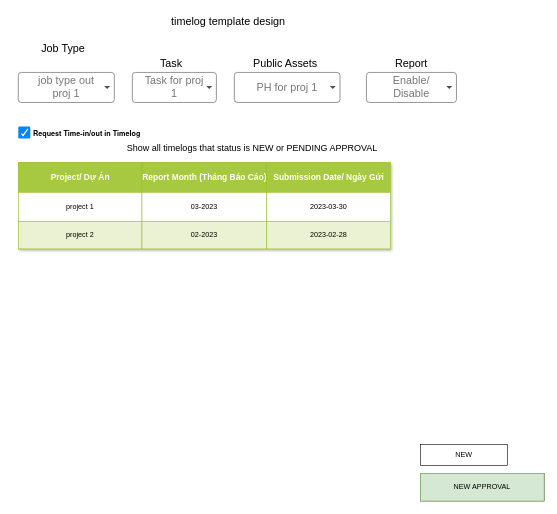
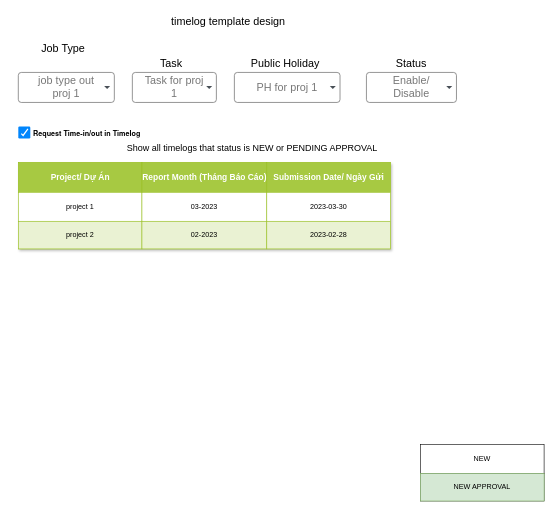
  <mxCell id="0" />
  <mxCell id="1" parent="0" />
  <mxCell id="2" value="job type out proj 1" style="html=1;shadow=0;dashed=0;shape=mxgraph.bootstrap.rrect;rSize=5;strokeColor=#505050;strokeWidth=1;fillColor=#ffffff;fontColor=#777777;whiteSpace=wrap;align=center;verticalAlign=middle;fontStyle=0;fontSize=18;spacing=20;" parent="1" vertex="1"><mxGeometry x="30" y="120" width="160" height="50" as="geometry" /></mxCell>
  <mxCell id="3" value="" style="shape=triangle;direction=south;fillColor=#495057;strokeColor=none;perimeter=none;" parent="2" vertex="1"><mxGeometry x="1" y="0.5" width="10" height="5" relative="1" as="geometry"><mxPoint x="-17" y="-2.5" as="offset" /></mxGeometry></mxCell>
  <mxCell id="4" value="Task for proj 1" style="html=1;shadow=0;dashed=0;shape=mxgraph.bootstrap.rrect;rSize=5;strokeColor=#505050;strokeWidth=1;fillColor=#ffffff;fontColor=#777777;whiteSpace=wrap;align=center;verticalAlign=middle;fontStyle=0;fontSize=18;spacing=20;" parent="1" vertex="1"><mxGeometry x="220" y="120" width="140" height="50" as="geometry" /></mxCell>
  <mxCell id="5" value="" style="shape=triangle;direction=south;fillColor=#495057;strokeColor=none;perimeter=none;" parent="4" vertex="1"><mxGeometry x="1" y="0.5" width="10" height="5" relative="1" as="geometry"><mxPoint x="-17" y="-2.5" as="offset" /></mxGeometry></mxCell>
  <mxCell id="6" value="PH for proj 1" style="html=1;shadow=0;dashed=0;shape=mxgraph.bootstrap.rrect;rSize=5;strokeColor=#505050;strokeWidth=1;fillColor=#ffffff;fontColor=#777777;whiteSpace=wrap;align=center;verticalAlign=middle;fontStyle=0;fontSize=18;spacing=20;" parent="1" vertex="1"><mxGeometry x="390" y="120" width="176" height="50" as="geometry" /></mxCell>
  <mxCell id="7" value="" style="shape=triangle;direction=south;fillColor=#495057;strokeColor=none;perimeter=none;" parent="6" vertex="1"><mxGeometry x="1" y="0.5" width="10" height="5" relative="1" as="geometry"><mxPoint x="-17" y="-2.5" as="offset" /></mxGeometry></mxCell>
  <mxCell id="8" value="&lt;p style=&quot;margin: 0px; font-variant-numeric: normal; font-variant-east-asian: normal; font-stretch: normal; line-height: normal; font-family: &amp;quot;Helvetica Neue&amp;quot;;&quot; class=&quot;p1&quot;&gt;&lt;b&gt;Request Time-in/out in Timelog&lt;/b&gt;&lt;/p&gt;" style="html=1;shadow=0;dashed=0;shape=mxgraph.bootstrap.checkbox2;labelPosition=right;verticalLabelPosition=middle;align=left;verticalAlign=middle;gradientColor=#DEDEDE;fillColor=#EDEDED;checked=1;spacing=5;checkedFill=#0085FC;checkedStroke=#ffffff;sketch=0;" parent="1" vertex="1"><mxGeometry x="30" y="210" width="20" height="20" as="geometry" /></mxCell>
  <mxCell id="9" value="&lt;font style=&quot;font-size: 18px;&quot;&gt;timelog template design&lt;/font&gt;" style="text;html=1;strokeColor=none;fillColor=none;align=center;verticalAlign=middle;whiteSpace=wrap;rounded=0;" parent="1" vertex="1"><mxGeometry x="275" y="20" width="210" height="30" as="geometry" /></mxCell>
  <mxCell id="10" value="Enable/ Disable" style="html=1;shadow=0;dashed=0;shape=mxgraph.bootstrap.rrect;rSize=5;strokeColor=#505050;strokeWidth=1;fillColor=#ffffff;fontColor=#777777;whiteSpace=wrap;align=center;verticalAlign=middle;fontStyle=0;fontSize=18;spacing=20;" parent="1" vertex="1"><mxGeometry x="610" y="120" width="150" height="50" as="geometry" /></mxCell>
  <mxCell id="11" value="" style="shape=triangle;direction=south;fillColor=#495057;strokeColor=none;perimeter=none;" parent="10" vertex="1"><mxGeometry x="1" y="0.5" width="10" height="5" relative="1" as="geometry"><mxPoint x="-17" y="-2.5" as="offset" /></mxGeometry></mxCell>
- <mxCell id="12" value="Report" style="text;html=1;strokeColor=none;fillColor=none;align=center;verticalAlign=middle;whiteSpace=wrap;rounded=0;fontSize=18;" parent="1" vertex="1"><mxGeometry x="655" y="90" width="60" height="30" as="geometry" /></mxCell>
- <mxCell id="13" value="Public Assets" style="text;html=1;strokeColor=none;fillColor=none;align=center;verticalAlign=middle;whiteSpace=wrap;rounded=0;fontSize=18;" parent="1" vertex="1"><mxGeometry x="390" y="90" width="170" height="30" as="geometry" /></mxCell>
+ <mxCell id="12" value="Status" style="text;html=1;strokeColor=none;fillColor=none;align=center;verticalAlign=middle;whiteSpace=wrap;rounded=0;fontSize=18;" parent="1" vertex="1"><mxGeometry x="655" y="90" width="60" height="30" as="geometry" /></mxCell>
+ <mxCell id="13" value="Public Holiday" style="text;html=1;strokeColor=none;fillColor=none;align=center;verticalAlign=middle;whiteSpace=wrap;rounded=0;fontSize=18;" parent="1" vertex="1"><mxGeometry x="390" y="90" width="170" height="30" as="geometry" /></mxCell>
  <mxCell id="14" value="Task" style="text;html=1;strokeColor=none;fillColor=none;align=center;verticalAlign=middle;whiteSpace=wrap;rounded=0;fontSize=18;" parent="1" vertex="1"><mxGeometry x="200" y="90" width="170" height="30" as="geometry" /></mxCell>
  <mxCell id="15" value="Job Type" style="text;html=1;strokeColor=none;fillColor=none;align=center;verticalAlign=middle;whiteSpace=wrap;rounded=0;fontSize=18;" parent="1" vertex="1"><mxGeometry x="20" y="65" width="170" height="30" as="geometry" /></mxCell>
  <mxCell id="16" value="Assets" style="childLayout=tableLayout;recursiveResize=0;strokeColor=#98bf21;fillColor=#A7C942;shadow=1;movable=1;resizable=1;rotatable=1;deletable=1;editable=1;locked=0;connectable=1;" parent="1" vertex="1"><mxGeometry x="30" y="270" width="620" height="144" as="geometry" /></mxCell>
  <mxCell id="17" style="shape=tableRow;horizontal=0;startSize=0;swimlaneHead=0;swimlaneBody=0;top=0;left=0;bottom=0;right=0;dropTarget=0;collapsible=0;recursiveResize=0;expand=0;fontStyle=0;strokeColor=inherit;fillColor=#ffffff;movable=1;resizable=1;rotatable=1;deletable=1;editable=1;locked=0;connectable=1;" parent="16" vertex="1"><mxGeometry width="620" height="50" as="geometry" /></mxCell>
  <mxCell id="18" value="&lt;font style=&quot;font-size: 14px;&quot;&gt;Project/ Dự Án&lt;/font&gt;" style="connectable=0;recursiveResize=0;strokeColor=inherit;fillColor=#A7C942;align=center;fontStyle=1;fontColor=#FFFFFF;html=1;" parent="17" vertex="1"><mxGeometry width="206" height="50" as="geometry"><mxRectangle width="206" height="50" as="alternateBounds" /></mxGeometry></mxCell>
  <mxCell id="19" value="&lt;font style=&quot;font-size: 14px;&quot;&gt;Report Month (Tháng Báo Cáo)&lt;/font&gt;" style="connectable=1;recursiveResize=0;strokeColor=inherit;fillColor=#A7C942;align=center;fontStyle=1;fontColor=#FFFFFF;html=1;movable=1;resizable=1;rotatable=1;deletable=1;editable=1;locked=0;" parent="17" vertex="1"><mxGeometry x="206" width="208" height="50" as="geometry"><mxRectangle width="208" height="50" as="alternateBounds" /></mxGeometry></mxCell>
  <mxCell id="20" value="&lt;font style=&quot;font-size: 14px;&quot;&gt;Submission Date/ Ngày Gửi&lt;/font&gt;" style="connectable=1;recursiveResize=0;strokeColor=inherit;fillColor=#A7C942;align=center;fontStyle=1;fontColor=#FFFFFF;html=1;movable=1;resizable=1;rotatable=1;deletable=1;editable=1;locked=0;" parent="17" vertex="1"><mxGeometry x="414" width="206" height="50" as="geometry"><mxRectangle width="206" height="50" as="alternateBounds" /></mxGeometry></mxCell>
  <mxCell id="21" value="" style="shape=tableRow;horizontal=0;startSize=0;swimlaneHead=0;swimlaneBody=0;top=0;left=0;bottom=0;right=0;dropTarget=0;collapsible=0;recursiveResize=0;expand=0;fontStyle=0;strokeColor=inherit;fillColor=#ffffff;" parent="16" vertex="1"><mxGeometry y="50" width="620" height="48" as="geometry" /></mxCell>
  <mxCell id="22" value="project 1" style="connectable=0;recursiveResize=0;strokeColor=inherit;fillColor=inherit;align=center;whiteSpace=wrap;html=1;" parent="21" vertex="1"><mxGeometry width="206" height="48" as="geometry"><mxRectangle width="206" height="48" as="alternateBounds" /></mxGeometry></mxCell>
  <mxCell id="23" value="03-2023" style="connectable=0;recursiveResize=0;strokeColor=inherit;fillColor=inherit;align=center;whiteSpace=wrap;html=1;movable=0;resizable=0;rotatable=0;deletable=0;editable=0;locked=1;" parent="21" vertex="1"><mxGeometry x="206" width="208" height="48" as="geometry"><mxRectangle width="208" height="48" as="alternateBounds" /></mxGeometry></mxCell>
  <mxCell id="24" value="2023-03-30" style="connectable=0;recursiveResize=0;strokeColor=inherit;fillColor=inherit;align=center;whiteSpace=wrap;html=1;movable=0;resizable=0;rotatable=0;deletable=0;editable=0;locked=1;" parent="21" vertex="1"><mxGeometry x="414" width="206" height="48" as="geometry"><mxRectangle width="206" height="48" as="alternateBounds" /></mxGeometry></mxCell>
  <mxCell id="25" value="" style="shape=tableRow;horizontal=0;startSize=0;swimlaneHead=0;swimlaneBody=0;top=0;left=0;bottom=0;right=0;dropTarget=0;collapsible=0;recursiveResize=0;expand=0;fontStyle=1;strokeColor=inherit;fillColor=#EAF2D3;" parent="16" vertex="1"><mxGeometry y="98" width="620" height="46" as="geometry" /></mxCell>
  <mxCell id="26" value="project 2" style="connectable=0;recursiveResize=0;strokeColor=inherit;fillColor=inherit;whiteSpace=wrap;html=1;" parent="25" vertex="1"><mxGeometry width="206" height="46" as="geometry"><mxRectangle width="206" height="46" as="alternateBounds" /></mxGeometry></mxCell>
  <mxCell id="27" value="02-2023" style="connectable=0;recursiveResize=0;strokeColor=inherit;fillColor=inherit;whiteSpace=wrap;html=1;movable=0;resizable=0;rotatable=0;deletable=0;editable=0;locked=1;" parent="25" vertex="1"><mxGeometry x="206" width="208" height="46" as="geometry"><mxRectangle width="208" height="46" as="alternateBounds" /></mxGeometry></mxCell>
  <mxCell id="28" value="2023-02-28" style="connectable=0;recursiveResize=0;strokeColor=inherit;fillColor=inherit;whiteSpace=wrap;html=1;movable=0;resizable=0;rotatable=0;deletable=0;editable=0;locked=1;" parent="25" vertex="1"><mxGeometry x="414" width="206" height="46" as="geometry"><mxRectangle width="206" height="46" as="alternateBounds" /></mxGeometry></mxCell>
- <mxCell id="29" value="NEW" style="connectable=0;recursiveResize=0;strokeColor=inherit;fillColor=inherit;align=center;whiteSpace=wrap;html=1;movable=0;resizable=0;rotatable=0;deletable=0;editable=0;locked=1;" parent="1" vertex="1"><mxGeometry x="700" y="740" width="145" height="35" as="geometry"><mxRectangle width="206" height="48" as="alternateBounds" /></mxGeometry></mxCell>
+ <mxCell id="29" value="NEW" style="connectable=0;recursiveResize=0;strokeColor=inherit;fillColor=inherit;align=center;whiteSpace=wrap;html=1;movable=0;resizable=0;rotatable=0;deletable=0;editable=0;locked=1;" parent="1" vertex="1"><mxGeometry x="700" y="740" width="206" height="48" as="geometry"><mxRectangle width="206" height="48" as="alternateBounds" /></mxGeometry></mxCell>
  <mxCell id="30" value="Value 6" style="connectable=0;recursiveResize=0;strokeColor=inherit;fillColor=inherit;whiteSpace=wrap;html=1;movable=0;resizable=0;rotatable=0;deletable=0;editable=0;locked=1;" parent="1" vertex="1"><mxGeometry x="700" y="788" width="206" height="46" as="geometry"><mxRectangle width="206" height="46" as="alternateBounds" /></mxGeometry></mxCell>
  <mxCell id="31" value="NEW APPROVAL" style="connectable=0;recursiveResize=0;strokeColor=#82b366;fillColor=#d5e8d4;whiteSpace=wrap;html=1;movable=0;resizable=0;rotatable=0;deletable=0;editable=0;locked=1;" parent="1" vertex="1"><mxGeometry x="700" y="788" width="206" height="46" as="geometry"><mxRectangle width="206" height="46" as="alternateBounds" /></mxGeometry></mxCell>
  <mxCell id="32" value="&lt;font style=&quot;font-size: 15px;&quot;&gt;Show all timelogs that status is NEW or PENDING APPROVAL&lt;/font&gt;" style="text;html=1;strokeColor=none;fillColor=none;align=center;verticalAlign=middle;whiteSpace=wrap;rounded=0;" parent="1" vertex="1"><mxGeometry x="140" y="230" width="560" height="30" as="geometry" /></mxCell>
